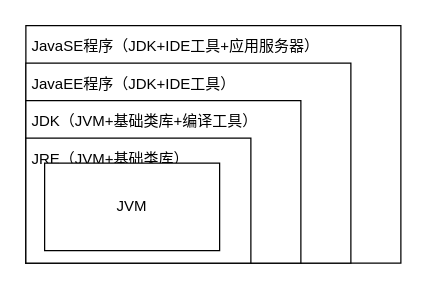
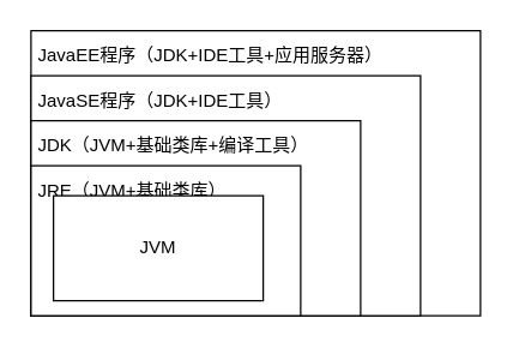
  <mxCell id="0" />
  <mxCell id="1" parent="0" />
- <mxCell id="2" value="JavaSE程序（JDK+IDE工具+应用服务器）" style="rounded=0;whiteSpace=wrap;html=1;verticalAlign=top;align=left;spacing=5;" vertex="1" parent="1"><mxGeometry x="20" y="20" width="300" height="190" as="geometry" /></mxCell>
- <mxCell id="3" value="JavaEE程序（JDK+IDE工具）" style="rounded=0;whiteSpace=wrap;html=1;verticalAlign=top;align=left;spacing=5;" vertex="1" parent="1"><mxGeometry x="20" y="50" width="260" height="160" as="geometry" /></mxCell>
+ <mxCell id="2" value="JavaEE程序（JDK+IDE工具+应用服务器）" style="rounded=0;whiteSpace=wrap;html=1;verticalAlign=top;align=left;spacing=5;" vertex="1" parent="1"><mxGeometry x="20" y="20" width="300" height="190" as="geometry" /></mxCell>
+ <mxCell id="3" value="JavaSE程序（JDK+IDE工具）" style="rounded=0;whiteSpace=wrap;html=1;verticalAlign=top;align=left;spacing=5;" vertex="1" parent="1"><mxGeometry x="20" y="50" width="260" height="160" as="geometry" /></mxCell>
  <mxCell id="4" value="JDK（JVM+基础类库+编译工具）" style="rounded=0;whiteSpace=wrap;html=1;verticalAlign=top;align=left;spacing=5;" vertex="1" parent="1"><mxGeometry x="20" y="80" width="220" height="130" as="geometry" /></mxCell>
  <mxCell id="5" value="JRE（JVM+基础类库）" style="rounded=0;whiteSpace=wrap;html=1;verticalAlign=top;align=left;spacing=5;" vertex="1" parent="1"><mxGeometry x="20" y="110" width="180" height="100" as="geometry" /></mxCell>
  <mxCell id="6" value="JVM" style="rounded=0;whiteSpace=wrap;html=1;verticalAlign=middle;align=center;spacing=5;" vertex="1" parent="1"><mxGeometry x="35" y="130" width="140" height="70" as="geometry" /></mxCell>
